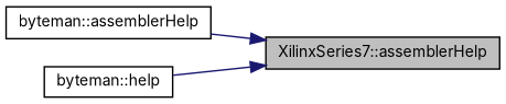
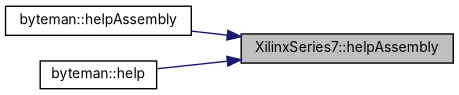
  digraph {
    fontname=Inter
    rankdir=RL
    node [color=black fillcolor=white fontname=Inter fontsize=10 shape=record style=filled]
    edge [color=midnightblue dir=back fontname=Inter fontsize=10 labelfontname=Helvetica labelfontsize=10 style=solid]
-   n1 [fillcolor=grey75 fontcolor=black height=0.2 label="XilinxSeries7::assemblerHelp" width=0.4]
-   n2 [height=0.2 label="byteman::assemblerHelp" width=0.4]
+   n1 [fillcolor=grey75 fontcolor=black height=0.2 label="XilinxSeries7::helpAssembly" width=0.4]
+   n2 [height=0.2 label="byteman::helpAssembly" width=0.4]
    n3 [height=0.2 label="byteman::help" width=0.4]
    n1 -> n2
    n1 -> n3
  }
